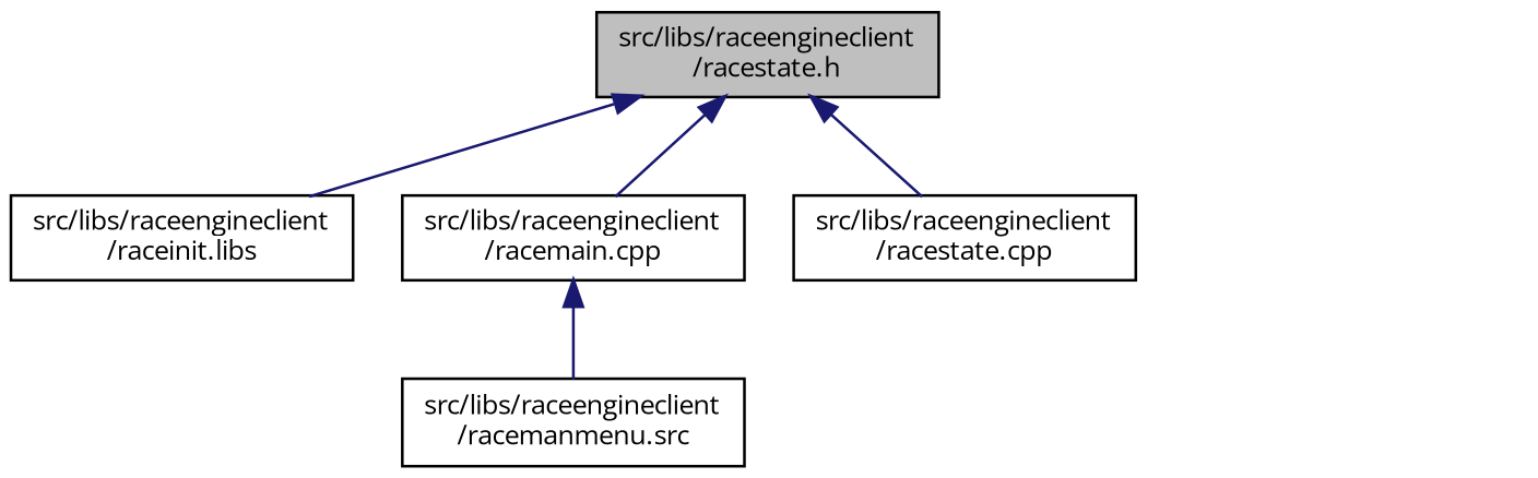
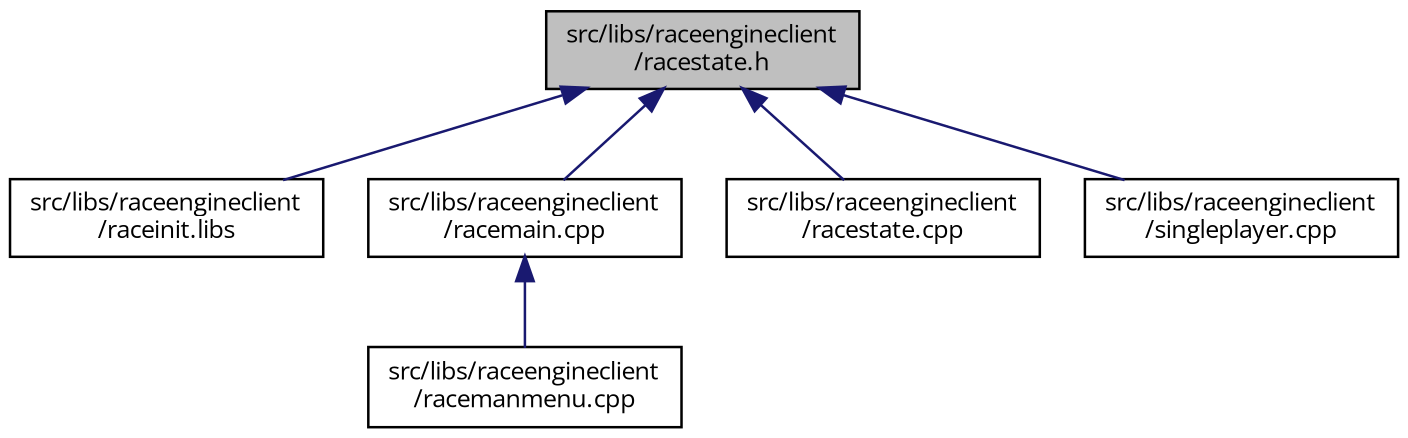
  digraph {
    fontname="Open Sans"
    node [color=black fillcolor=white fontname="Open Sans" fontsize=10 shape=record style=filled]
    edge [color=midnightblue dir=back fontname="Open Sans" fontsize=10 labelfontname=Helvetica labelfontsize=10 style=solid]
    n1 [fillcolor=grey75 fontcolor=black height=0.2 label="src/libs/raceengineclient\l/racestate.h" width=0.4]
    n2 [height=0.2 label="src/libs/raceengineclient\l/raceinit.libs" width=0.4]
    n3 [height=0.2 label="src/libs/raceengineclient\l/racemain.cpp" width=0.4]
    n4 [height=0.2 label="src/libs/raceengineclient\l/racestate.cpp" width=0.4]
-   n6 [height=0.2 label="src/libs/raceengineclient\l/racemanmenu.src" width=0.4]
+   n5 [height=0.2 label="src/libs/raceengineclient\l/singleplayer.cpp" width=0.4]
+   n6 [height=0.2 label="src/libs/raceengineclient\l/racemanmenu.cpp" width=0.4]
    n1 -> n2
    n1 -> n3
    n1 -> n4
+   n1 -> n5
    n3 -> n6
  }
